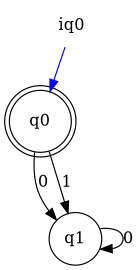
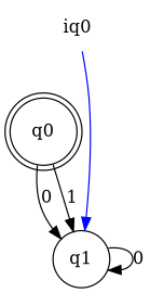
  digraph {
    fontsize=8
    rankdir=TB
    node [color=black]
    q0 [shape=doublecircle]
    q1 [shape=circle]
    iq0 [shape=plaintext]
    q0 -> q1 [label=0]
    q0 -> q1 [label=1]
    q1 -> q1 [label=0]
-   iq0 -> q0 [color=blue]
+   iq0 -> q1 [color=blue]
  }
